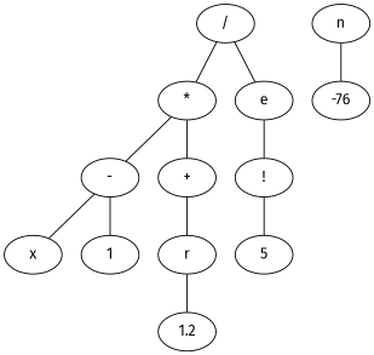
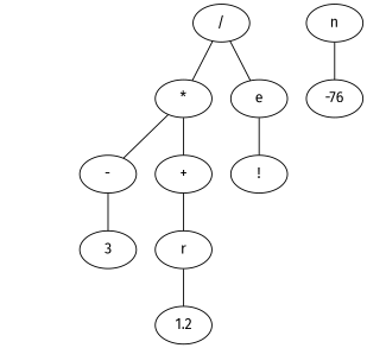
  graph {
    fontname="Fira Sans"
    node [fontname="Fira Sans"]
    edge [fontname="Fira Sans"]
    n1 [label="/"]
    n2 [label="*"]
    n3 [label=e]
    n4 [label="-"]
    n5 [label="+"]
    n6 [label="!"]
-   n7 [label=x]
-   n8 [label=1]
+   n8 [label=3]
    n9 [label=r]
    n10 [label=1.2]
    n11 [label=n]
    n12 [label=-76]
-   n13 [label=5]
    n1 -- n2
    n1 -- n3
    n2 -- n4
    n2 -- n5
    n3 -- n6
-   n4 -- n7
    n4 -- n8
    n5 -- n9
-   n6 -- n13
    n9 -- n10
    n11 -- n12
  }
